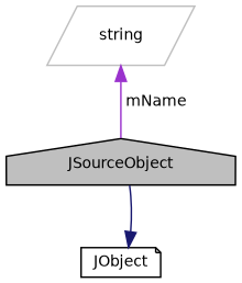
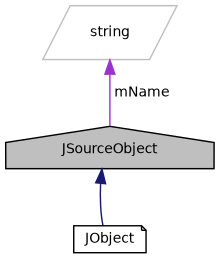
  digraph {
    node [color=black fillcolor=white fontname=Helvetica fontsize=10 style=filled]
    edge [dir=back fontname=Helvetica fontsize=10 labelfontname=Helvetica labelfontsize=10 style=solid]
    n1 [fillcolor=grey75 fontcolor=black height=0.2 label=JSourceObject shape=house width=0.4]
    n2 [height=0.2 label=JObject shape=note width=0.4]
    n3 [color=grey75 height=0.2 label=string shape=parallelogram width=0.4]
-   n2 -> n1 [color=midnightblue]
+   n1 -> n2 [color=midnightblue]
    n3 -> n1 [color=darkorchid3 label=" mName"]
  }
